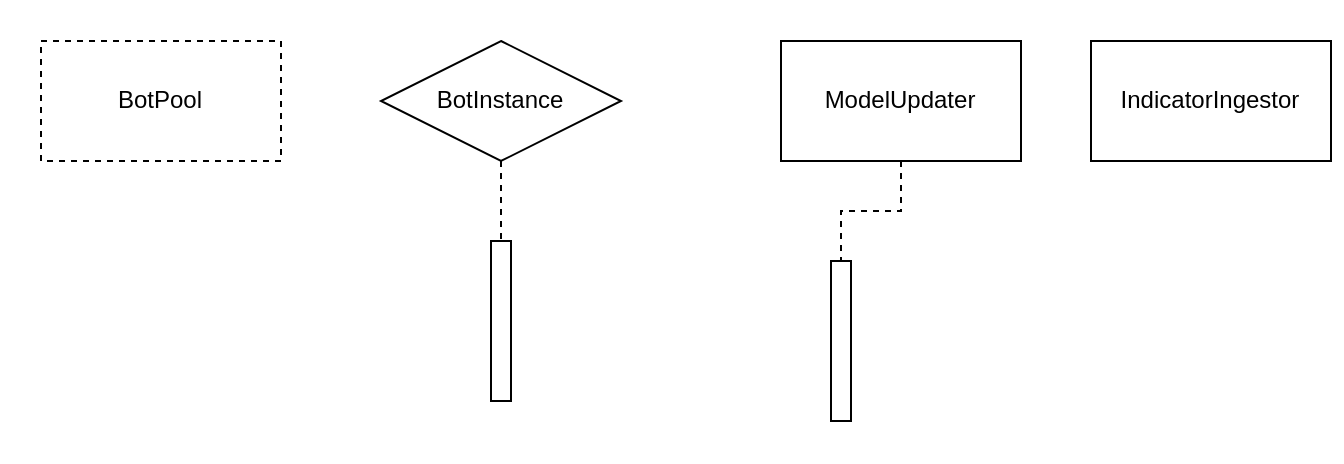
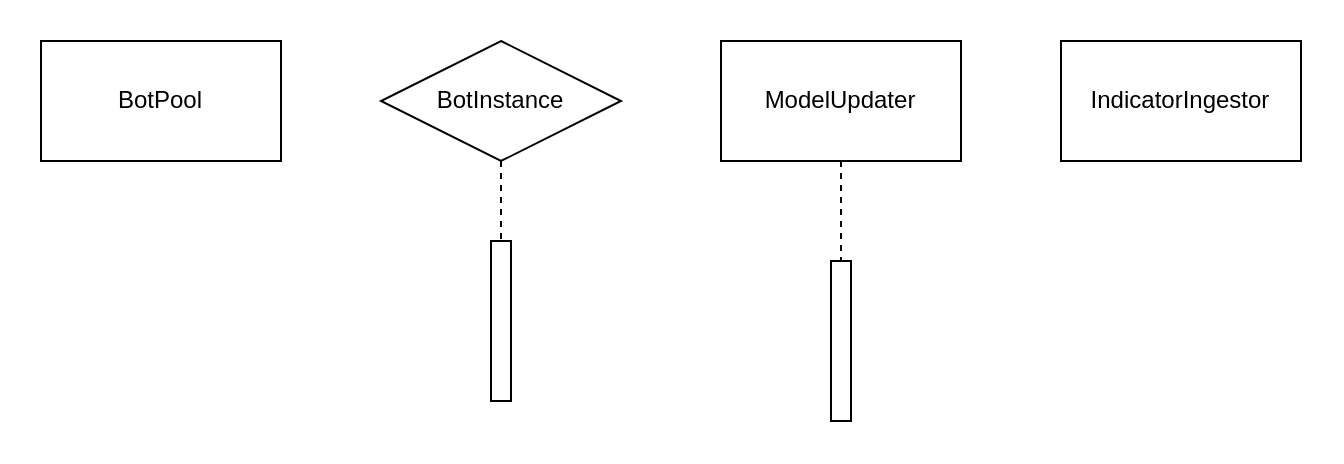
  <mxCell id="0" />
  <mxCell id="1" parent="0" />
  <mxCell id="2" style="edgeStyle=orthogonalEdgeStyle;rounded=0;orthogonalLoop=1;jettySize=auto;html=1;entryX=0.5;entryY=0;entryDx=0;entryDy=0;entryPerimeter=0;endArrow=none;endFill=0;dashed=1;" edge="1" parent="1" source="3" target="7"><mxGeometry relative="1" as="geometry" /></mxCell>
  <mxCell id="3" value="BotInstance" style="rhombus;whiteSpace=wrap;html=1;" vertex="1" parent="1"><mxGeometry x="190" y="20" width="120" height="60" as="geometry" /></mxCell>
  <mxCell id="4" style="edgeStyle=orthogonalEdgeStyle;rounded=0;orthogonalLoop=1;jettySize=auto;html=1;dashed=1;endArrow=none;endFill=0;entryX=0.5;entryY=0.025;entryDx=0;entryDy=0;entryPerimeter=0;" edge="1" parent="1" source="5" target="8"><mxGeometry relative="1" as="geometry"><mxPoint x="420" y="120" as="targetPoint" /></mxGeometry></mxCell>
- <mxCell id="5" value="ModelUpdater" style="rounded=0;whiteSpace=wrap;html=1;" vertex="1" parent="1"><mxGeometry x="390" y="20" width="120" height="60" as="geometry" /></mxCell>
- <mxCell id="6" value="IndicatorIngestor" style="rounded=0;whiteSpace=wrap;html=1;" vertex="1" parent="1"><mxGeometry x="545" y="20" width="120" height="60" as="geometry" /></mxCell>
+ <mxCell id="5" value="ModelUpdater" style="rounded=0;whiteSpace=wrap;html=1;" vertex="1" parent="1"><mxGeometry x="360" y="20" width="120" height="60" as="geometry" /></mxCell>
+ <mxCell id="6" value="IndicatorIngestor" style="rounded=0;whiteSpace=wrap;html=1;" vertex="1" parent="1"><mxGeometry x="530" y="20" width="120" height="60" as="geometry" /></mxCell>
  <mxCell id="7" value="" style="html=1;points=[];perimeter=orthogonalPerimeter;" vertex="1" parent="1"><mxGeometry x="245" y="120" width="10" height="80" as="geometry" /></mxCell>
  <mxCell id="8" value="" style="html=1;points=[];perimeter=orthogonalPerimeter;" vertex="1" parent="1"><mxGeometry x="415" y="130" width="10" height="80" as="geometry" /></mxCell>
- <mxCell id="9" value="BotPool" style="rounded=0;whiteSpace=wrap;html=1;dashed=1;" vertex="1" parent="1"><mxGeometry x="20" y="20" width="120" height="60" as="geometry" /></mxCell>
+ <mxCell id="9" value="BotPool" style="rounded=0;whiteSpace=wrap;html=1;" vertex="1" parent="1"><mxGeometry x="20" y="20" width="120" height="60" as="geometry" /></mxCell>
